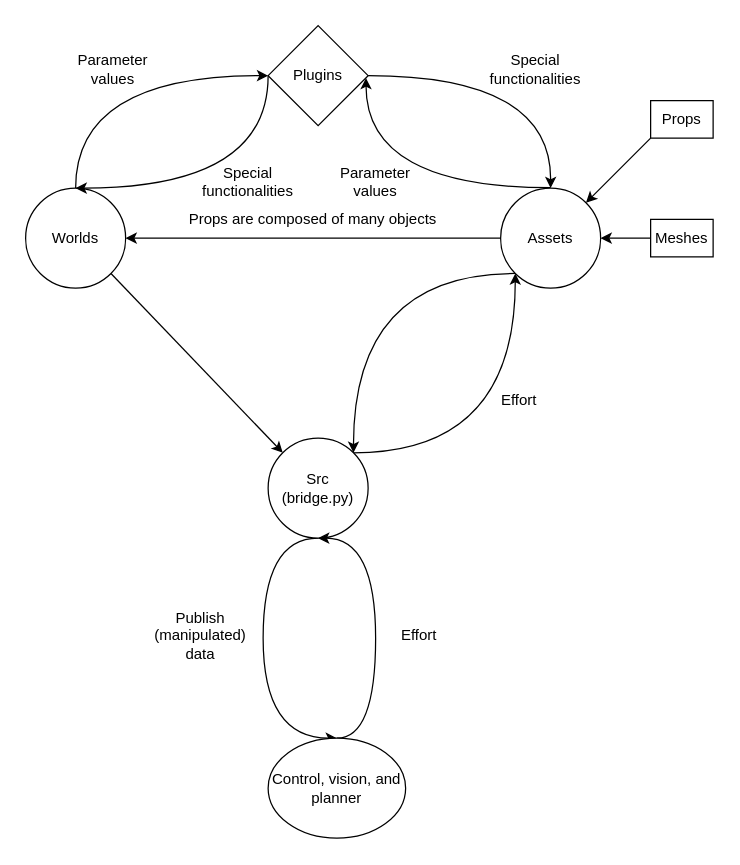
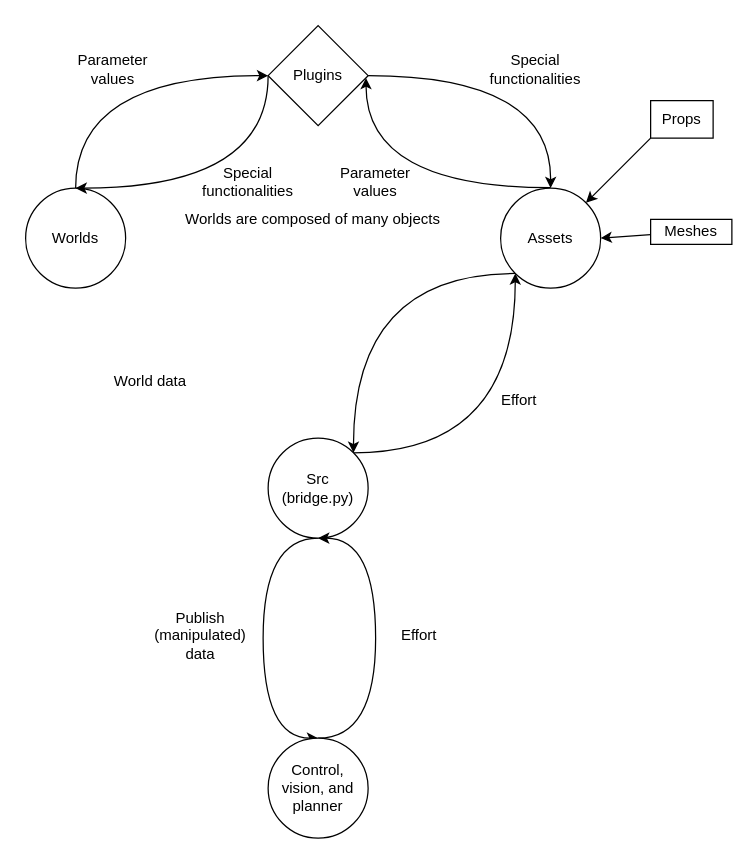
  <mxCell id="0" />
  <mxCell id="1" parent="0" />
- <mxCell id="2" style="edgeStyle=none;html=1;entryX=1;entryY=0.5;entryDx=0;entryDy=0;" edge="1" parent="1" source="5" target="8"><mxGeometry relative="1" as="geometry" /></mxCell>
  <mxCell id="3" style="edgeStyle=orthogonalEdgeStyle;curved=1;html=1;exitX=0;exitY=1;exitDx=0;exitDy=0;entryX=1;entryY=0;entryDx=0;entryDy=0;" edge="1" parent="1" source="5" target="11"><mxGeometry relative="1" as="geometry" /></mxCell>
  <mxCell id="4" style="edgeStyle=orthogonalEdgeStyle;curved=1;html=1;entryX=0.979;entryY=0.524;entryDx=0;entryDy=0;entryPerimeter=0;exitX=0.499;exitY=-0.004;exitDx=0;exitDy=0;exitPerimeter=0;" edge="1" parent="1" source="5" target="21"><mxGeometry relative="1" as="geometry"><Array as="points"><mxPoint x="292" y="150" /></Array></mxGeometry></mxCell>
  <mxCell id="5" value="Assets" style="ellipse;whiteSpace=wrap;html=1;" parent="1" vertex="1"><mxGeometry x="400" y="150" width="80" height="80" as="geometry" /></mxCell>
- <mxCell id="6" style="edgeStyle=none;html=1;exitX=1;exitY=1;exitDx=0;exitDy=0;entryX=0;entryY=0;entryDx=0;entryDy=0;" edge="1" parent="1" source="8" target="11"><mxGeometry relative="1" as="geometry" /></mxCell>
  <mxCell id="7" style="edgeStyle=orthogonalEdgeStyle;curved=1;html=1;entryX=0;entryY=0.5;entryDx=0;entryDy=0;exitX=0.5;exitY=0;exitDx=0;exitDy=0;" edge="1" parent="1" source="8" target="21"><mxGeometry relative="1" as="geometry" /></mxCell>
  <mxCell id="8" value="Worlds" style="ellipse;whiteSpace=wrap;html=1;" parent="1" vertex="1"><mxGeometry x="20" y="150" width="80" height="80" as="geometry" /></mxCell>
  <mxCell id="9" style="edgeStyle=orthogonalEdgeStyle;curved=1;html=1;exitX=1;exitY=0;exitDx=0;exitDy=0;entryX=0;entryY=1;entryDx=0;entryDy=0;" edge="1" parent="1" source="11" target="5"><mxGeometry relative="1" as="geometry" /></mxCell>
  <mxCell id="10" style="edgeStyle=orthogonalEdgeStyle;curved=1;html=1;entryX=0.5;entryY=0;entryDx=0;entryDy=0;" edge="1" parent="1" source="11" target="13"><mxGeometry relative="1" as="geometry"><Array as="points"><mxPoint x="210" y="430" /><mxPoint x="210" y="590" /></Array></mxGeometry></mxCell>
  <mxCell id="11" value="Src&lt;br&gt;(bridge.py)" style="ellipse;whiteSpace=wrap;html=1;" parent="1" vertex="1"><mxGeometry x="214" y="350" width="80" height="80" as="geometry" /></mxCell>
  <mxCell id="12" style="edgeStyle=orthogonalEdgeStyle;curved=1;html=1;exitX=0.5;exitY=0;exitDx=0;exitDy=0;entryX=0.5;entryY=1;entryDx=0;entryDy=0;" edge="1" parent="1" source="13" target="11"><mxGeometry relative="1" as="geometry"><Array as="points"><mxPoint x="300" y="590" /><mxPoint x="300" y="430" /></Array></mxGeometry></mxCell>
- <mxCell id="13" value="Control, vision, and planner" style="ellipse;whiteSpace=wrap;html=1;" parent="1" vertex="1"><mxGeometry x="214" y="590" width="110" height="80" as="geometry" /></mxCell>
+ <mxCell id="13" value="Control, vision, and planner" style="ellipse;whiteSpace=wrap;html=1;" parent="1" vertex="1"><mxGeometry x="214" y="590" width="80" height="80" as="geometry" /></mxCell>
  <mxCell id="14" style="edgeStyle=none;html=1;entryX=1;entryY=0;entryDx=0;entryDy=0;exitX=0;exitY=1;exitDx=0;exitDy=0;" edge="1" parent="1" source="15" target="5"><mxGeometry relative="1" as="geometry" /></mxCell>
  <mxCell id="15" value="Props" style="whiteSpace=wrap;html=1;" vertex="1" parent="1"><mxGeometry x="520" y="80" width="50" height="30" as="geometry" /></mxCell>
  <mxCell id="16" style="edgeStyle=none;html=1;entryX=1;entryY=0.5;entryDx=0;entryDy=0;" edge="1" parent="1" source="17" target="5"><mxGeometry relative="1" as="geometry" /></mxCell>
- <mxCell id="17" value="Meshes" style="whiteSpace=wrap;html=1;" vertex="1" parent="1"><mxGeometry x="520" y="175" width="50" height="30" as="geometry" /></mxCell>
- <mxCell id="18" value="Props are composed of many objects" style="text;strokeColor=none;align=center;fillColor=none;html=1;verticalAlign=middle;whiteSpace=wrap;rounded=0;" vertex="1" parent="1"><mxGeometry x="140" y="160" width="220" height="30" as="geometry" /></mxCell>
+ <mxCell id="17" value="Meshes" style="whiteSpace=wrap;html=1;" vertex="1" parent="1"><mxGeometry x="520" y="175" width="65" height="20" as="geometry" /></mxCell>
+ <mxCell id="18" value="Worlds are composed of many objects" style="text;strokeColor=none;align=center;fillColor=none;html=1;verticalAlign=middle;whiteSpace=wrap;rounded=0;" vertex="1" parent="1"><mxGeometry x="140" y="160" width="220" height="30" as="geometry" /></mxCell>
  <mxCell id="19" style="edgeStyle=orthogonalEdgeStyle;curved=1;html=1;exitX=0;exitY=0.5;exitDx=0;exitDy=0;entryX=0.5;entryY=0;entryDx=0;entryDy=0;" edge="1" parent="1" source="21" target="8"><mxGeometry relative="1" as="geometry"><mxPoint x="60" y="140" as="targetPoint" /><Array as="points"><mxPoint x="214" y="150" /></Array></mxGeometry></mxCell>
  <mxCell id="20" style="edgeStyle=orthogonalEdgeStyle;curved=1;html=1;" edge="1" parent="1" source="21"><mxGeometry relative="1" as="geometry"><mxPoint x="440" y="150" as="targetPoint" /></mxGeometry></mxCell>
  <mxCell id="21" value="Plugins" style="rhombus;whiteSpace=wrap;html=1;" vertex="1" parent="1"><mxGeometry x="214" y="20" width="80" height="80" as="geometry" /></mxCell>
+ <mxCell id="22" value="World data" style="text;strokeColor=none;align=center;fillColor=none;html=1;verticalAlign=middle;whiteSpace=wrap;rounded=0;" vertex="1" parent="1"><mxGeometry x="90" y="290" width="60" height="30" as="geometry" /></mxCell>
  <mxCell id="23" value="Effort" style="text;strokeColor=none;align=center;fillColor=none;html=1;verticalAlign=middle;whiteSpace=wrap;rounded=0;" vertex="1" parent="1"><mxGeometry x="390" y="290" width="50" height="60" as="geometry" /></mxCell>
  <mxCell id="24" value="Publish (manipulated) data" style="text;strokeColor=none;align=center;fillColor=none;html=1;verticalAlign=middle;whiteSpace=wrap;rounded=0;" vertex="1" parent="1"><mxGeometry x="120" y="485" width="80" height="45" as="geometry" /></mxCell>
  <mxCell id="25" value="Effort" style="text;strokeColor=none;align=center;fillColor=none;html=1;verticalAlign=middle;whiteSpace=wrap;rounded=0;" vertex="1" parent="1"><mxGeometry x="310" y="485" width="50" height="45" as="geometry" /></mxCell>
  <mxCell id="26" value="Parameter values" style="text;strokeColor=none;align=center;fillColor=none;html=1;verticalAlign=middle;whiteSpace=wrap;rounded=0;" vertex="1" parent="1"><mxGeometry x="60" y="40" width="60" height="30" as="geometry" /></mxCell>
  <mxCell id="27" value="Special functionalities" style="text;strokeColor=none;align=center;fillColor=none;html=1;verticalAlign=middle;whiteSpace=wrap;rounded=0;" vertex="1" parent="1"><mxGeometry x="170" y="130" width="56" height="30" as="geometry" /></mxCell>
  <mxCell id="28" value="Special functionalities" style="text;strokeColor=none;align=center;fillColor=none;html=1;verticalAlign=middle;whiteSpace=wrap;rounded=0;" vertex="1" parent="1"><mxGeometry x="400" y="40" width="56" height="30" as="geometry" /></mxCell>
  <mxCell id="29" value="Parameter values" style="text;strokeColor=none;align=center;fillColor=none;html=1;verticalAlign=middle;whiteSpace=wrap;rounded=0;" vertex="1" parent="1"><mxGeometry x="270" y="130" width="60" height="30" as="geometry" /></mxCell>
